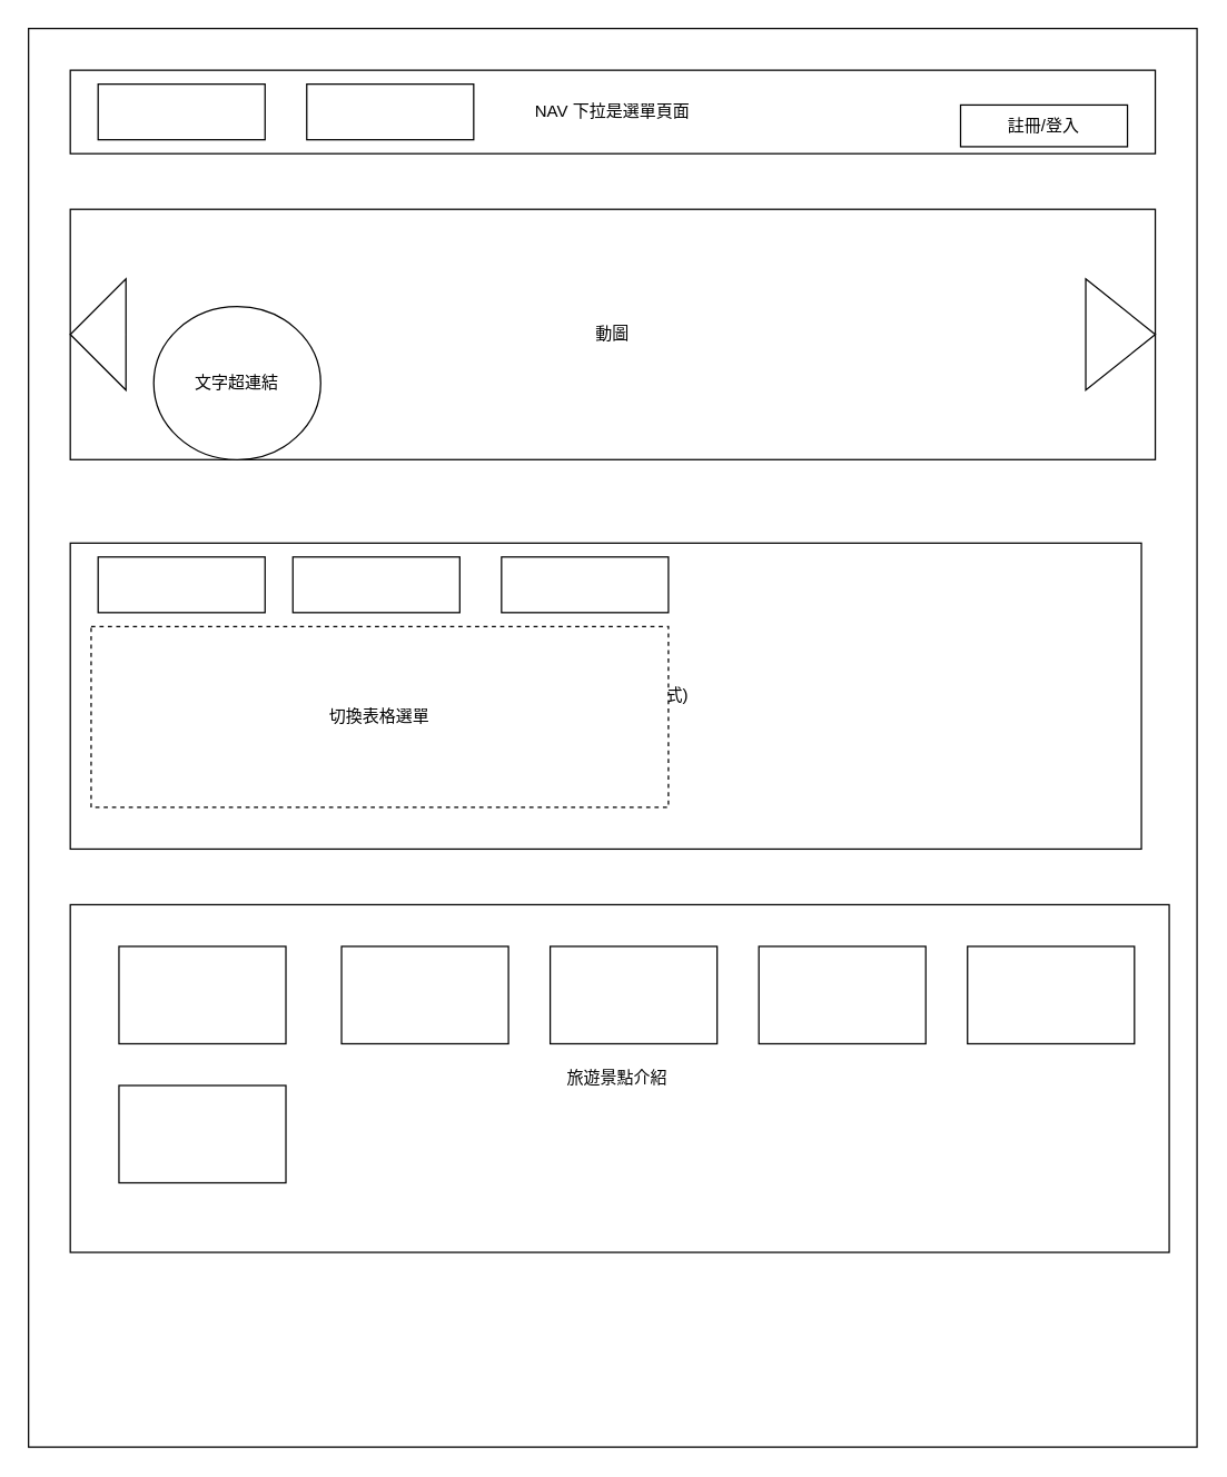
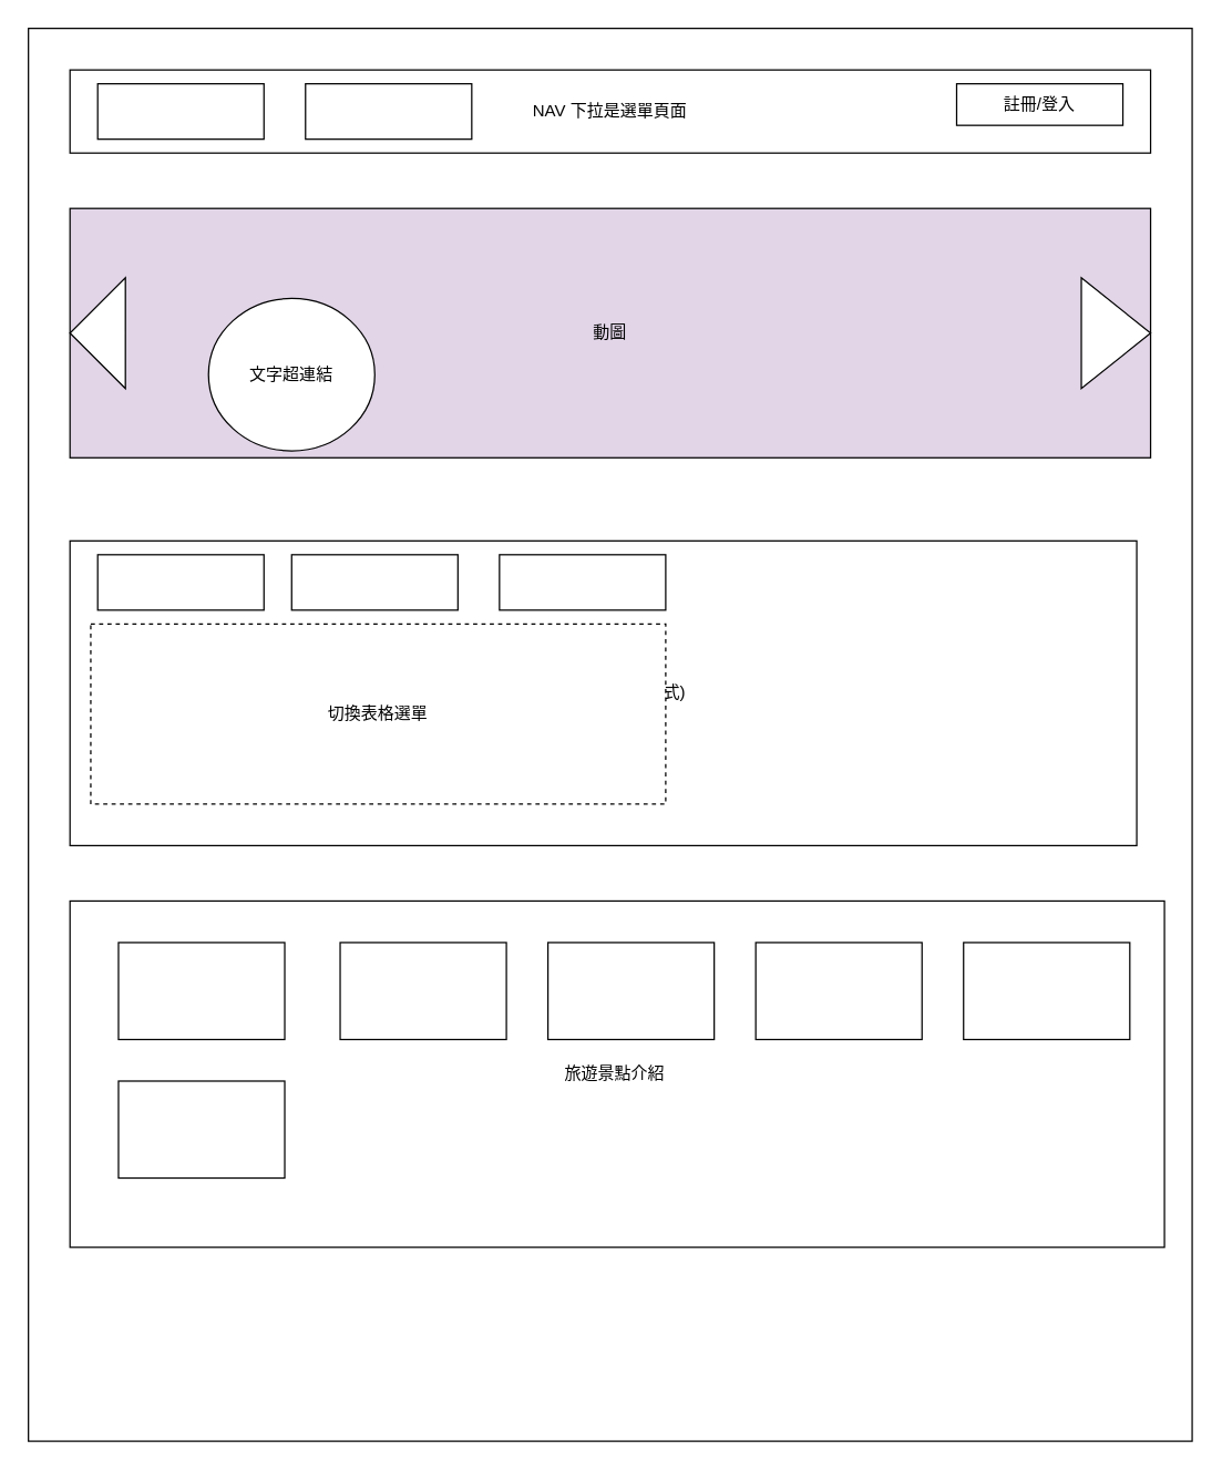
  <mxCell id="0" />
  <mxCell id="1" parent="0" />
  <mxCell id="2" value="" style="rounded=0;whiteSpace=wrap;html=1;" parent="1" vertex="1"><mxGeometry x="20" y="20" width="840" height="1020" as="geometry" /></mxCell>
  <mxCell id="3" value="NAV 下拉是選單頁面" style="rounded=0;whiteSpace=wrap;html=1;" parent="1" vertex="1"><mxGeometry x="50" y="50" width="780" height="60" as="geometry" /></mxCell>
- <mxCell id="4" value="動圖" style="rounded=0;whiteSpace=wrap;html=1;" parent="1" vertex="1"><mxGeometry x="50" y="150" width="780" height="180" as="geometry" /></mxCell>
+ <mxCell id="4" value="動圖" style="rounded=0;whiteSpace=wrap;html=1;fillColor=#e1d5e7;" parent="1" vertex="1"><mxGeometry x="50" y="150" width="780" height="180" as="geometry" /></mxCell>
  <mxCell id="5" value="訂票查詢表格 (互動式)" style="rounded=0;whiteSpace=wrap;html=1;" parent="1" vertex="1"><mxGeometry x="50" y="390" width="770" height="220" as="geometry" /></mxCell>
  <mxCell id="6" value="" style="triangle;whiteSpace=wrap;html=1;" parent="1" vertex="1"><mxGeometry x="780" y="200" width="50" height="80" as="geometry" /></mxCell>
  <mxCell id="7" value="" style="triangle;whiteSpace=wrap;html=1;rotation=-180;" parent="1" vertex="1"><mxGeometry x="50" y="200" width="40" height="80" as="geometry" /></mxCell>
  <mxCell id="8" value="" style="rounded=0;whiteSpace=wrap;html=1;" parent="1" vertex="1"><mxGeometry x="70" y="60" width="120" height="40" as="geometry" /></mxCell>
  <mxCell id="9" value="" style="rounded=0;whiteSpace=wrap;html=1;" parent="1" vertex="1"><mxGeometry x="220" y="60" width="120" height="40" as="geometry" /></mxCell>
- <mxCell id="10" value="註冊/登入" style="rounded=0;whiteSpace=wrap;html=1;" parent="1" vertex="1"><mxGeometry x="690" y="75" width="120" height="30" as="geometry" /></mxCell>
- <mxCell id="11" value="文字超連結" style="ellipse;whiteSpace=wrap;html=1;" parent="1" vertex="1"><mxGeometry y="220" width="120" height="110" as="geometry" x="110" /></mxCell>
+ <mxCell id="10" value="註冊/登入" style="rounded=0;whiteSpace=wrap;html=1;" parent="1" vertex="1"><mxGeometry x="690" y="60" width="120" height="30" as="geometry" /></mxCell>
+ <mxCell id="11" value="文字超連結" style="ellipse;whiteSpace=wrap;html=1;" parent="1" vertex="1"><mxGeometry x="150" y="215" width="120" height="110" as="geometry" /></mxCell>
  <mxCell id="12" value="" style="group" parent="1" vertex="1" connectable="0"><mxGeometry x="50" y="650" width="790" height="250" as="geometry" /></mxCell>
  <mxCell id="13" value="旅遊景點介紹&amp;nbsp;" style="rounded=0;whiteSpace=wrap;html=1;movable=1;resizable=1;rotatable=1;deletable=1;editable=1;locked=0;connectable=1;" parent="12" vertex="1"><mxGeometry width="790" height="250" as="geometry" /></mxCell>
  <mxCell id="14" value="" style="rounded=0;whiteSpace=wrap;html=1;movable=1;resizable=1;rotatable=1;deletable=1;editable=1;locked=0;connectable=1;" parent="12" vertex="1"><mxGeometry x="35" y="30" width="120" height="70" as="geometry" /></mxCell>
  <mxCell id="15" value="" style="rounded=0;whiteSpace=wrap;html=1;movable=1;resizable=1;rotatable=1;deletable=1;editable=1;locked=0;connectable=1;" parent="12" vertex="1"><mxGeometry x="195" y="30" width="120" height="70" as="geometry" /></mxCell>
  <mxCell id="16" value="" style="rounded=0;whiteSpace=wrap;html=1;movable=1;resizable=1;rotatable=1;deletable=1;editable=1;locked=0;connectable=1;" parent="12" vertex="1"><mxGeometry x="345" y="30" width="120" height="70" as="geometry" /></mxCell>
  <mxCell id="17" value="" style="rounded=0;whiteSpace=wrap;html=1;movable=1;resizable=1;rotatable=1;deletable=1;editable=1;locked=0;connectable=1;" parent="12" vertex="1"><mxGeometry x="495" y="30" width="120" height="70" as="geometry" /></mxCell>
  <mxCell id="18" value="" style="rounded=0;whiteSpace=wrap;html=1;movable=1;resizable=1;rotatable=1;deletable=1;editable=1;locked=0;connectable=1;" parent="12" vertex="1"><mxGeometry x="645" y="30" width="120" height="70" as="geometry" /></mxCell>
  <mxCell id="19" value="" style="rounded=0;whiteSpace=wrap;html=1;movable=1;resizable=1;rotatable=1;deletable=1;editable=1;locked=0;connectable=1;" parent="12" vertex="1"><mxGeometry x="35" y="130" width="120" height="70" as="geometry" /></mxCell>
  <mxCell id="20" value="切換表格選單" style="rounded=0;whiteSpace=wrap;html=1;dashed=1;" parent="1" vertex="1"><mxGeometry x="65" y="450" width="415" height="130" as="geometry" /></mxCell>
  <mxCell id="21" value="" style="rounded=0;whiteSpace=wrap;html=1;" parent="1" vertex="1"><mxGeometry x="70" y="400" width="120" height="40" as="geometry" /></mxCell>
  <mxCell id="22" value="" style="rounded=0;whiteSpace=wrap;html=1;" parent="1" vertex="1"><mxGeometry x="210" y="400" width="120" height="40" as="geometry" /></mxCell>
  <mxCell id="23" value="" style="rounded=0;whiteSpace=wrap;html=1;" parent="1" vertex="1"><mxGeometry x="360" y="400" width="120" height="40" as="geometry" /></mxCell>
